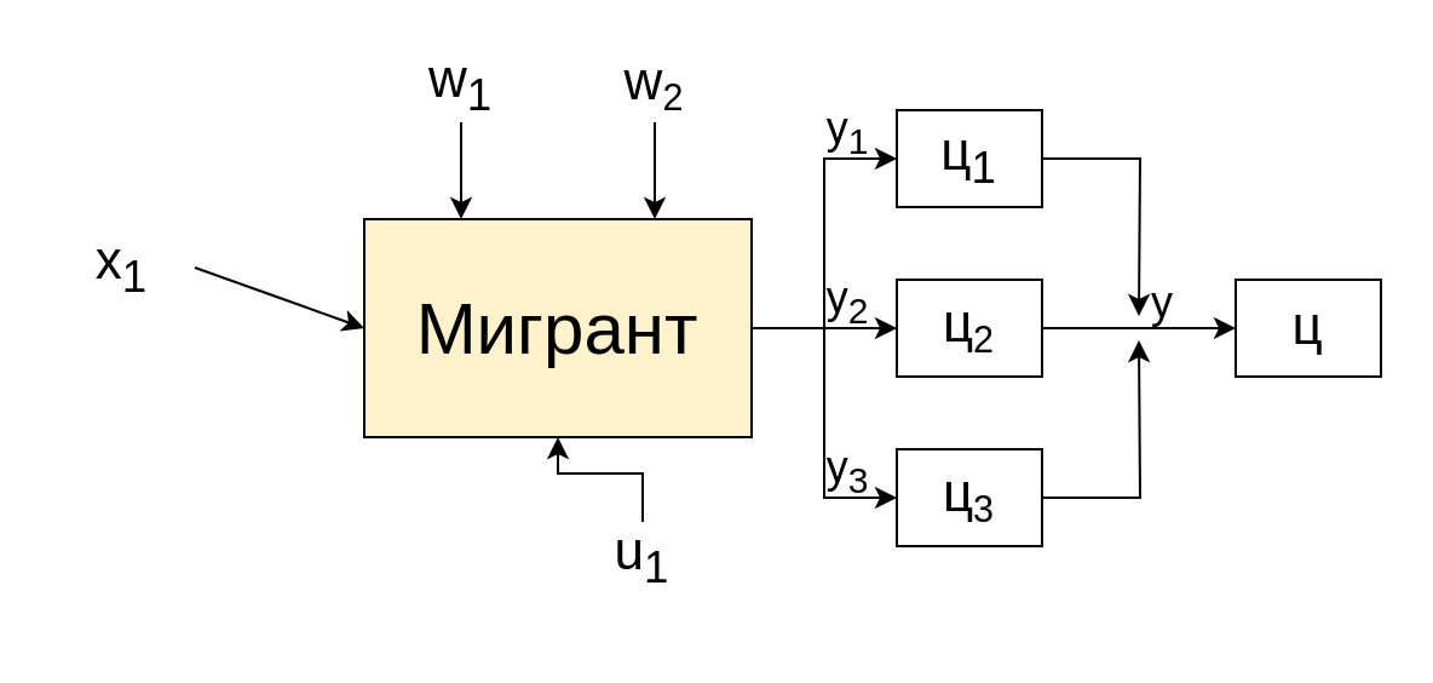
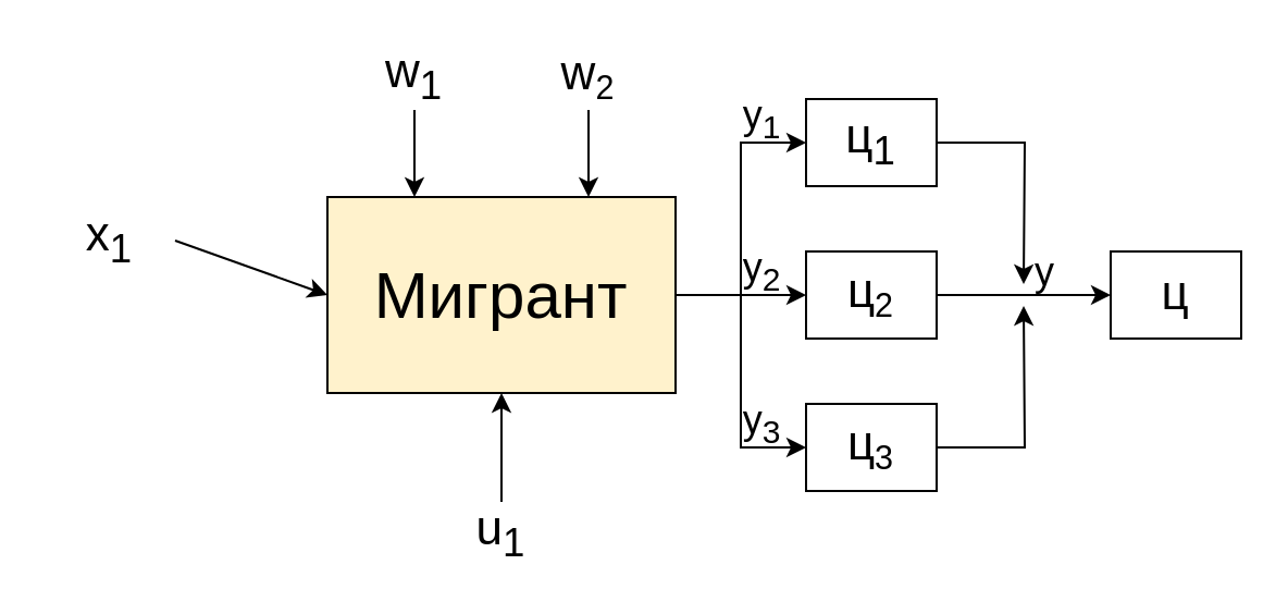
  <mxCell id="0" />
  <mxCell id="1" parent="0" />
  <mxCell id="2" style="edgeStyle=orthogonalEdgeStyle;rounded=0;orthogonalLoop=1;jettySize=auto;html=1;entryX=0;entryY=0.5;entryDx=0;entryDy=0;exitX=1;exitY=0.5;exitDx=0;exitDy=0;" edge="1" parent="1" source="3" target="12"><mxGeometry relative="1" as="geometry" /></mxCell>
  <mxCell id="3" value="&lt;font style=&quot;font-size: 30px;&quot;&gt;Мигрант&lt;/font&gt;" style="rounded=0;whiteSpace=wrap;html=1;fillColor=#fff2cc;" vertex="1" parent="1"><mxGeometry x="150" y="90" width="160" height="90" as="geometry" /></mxCell>
  <mxCell id="4" value="&lt;font style=&quot;font-size: 22px;&quot;&gt;x&lt;sub&gt;1&lt;/sub&gt;&lt;/font&gt;" style="text;html=1;align=center;verticalAlign=middle;whiteSpace=wrap;rounded=0;" vertex="1" parent="1"><mxGeometry x="20" y="95" width="60" height="30" as="geometry" /></mxCell>
  <mxCell id="5" value="" style="endArrow=classic;html=1;rounded=0;exitX=1;exitY=0.5;exitDx=0;exitDy=0;entryX=0;entryY=0.5;entryDx=0;entryDy=0;" edge="1" parent="1" source="4" target="3"><mxGeometry width="50" height="50" relative="1" as="geometry"><mxPoint x="270" y="390" as="sourcePoint" /><mxPoint x="320" y="340" as="targetPoint" /></mxGeometry></mxCell>
  <mxCell id="6" style="edgeStyle=orthogonalEdgeStyle;rounded=0;orthogonalLoop=1;jettySize=auto;html=1;entryX=0.25;entryY=0;entryDx=0;entryDy=0;" edge="1" parent="1" source="7" target="3"><mxGeometry relative="1" as="geometry"><mxPoint x="190" y="80" as="targetPoint" /></mxGeometry></mxCell>
  <mxCell id="7" value="&lt;font style=&quot;font-size: 22px;&quot;&gt;w&lt;sub&gt;1&lt;/sub&gt;&lt;/font&gt;" style="text;html=1;align=center;verticalAlign=middle;whiteSpace=wrap;rounded=0;" vertex="1" parent="1"><mxGeometry x="160" y="20" width="60" height="30" as="geometry" /></mxCell>
  <mxCell id="8" style="edgeStyle=orthogonalEdgeStyle;rounded=0;orthogonalLoop=1;jettySize=auto;html=1;entryX=0.75;entryY=0;entryDx=0;entryDy=0;" edge="1" parent="1" source="9" target="3"><mxGeometry relative="1" as="geometry" /></mxCell>
  <mxCell id="9" value="&lt;font style=&quot;font-size: 22px;&quot;&gt;w&lt;/font&gt;&lt;font style=&quot;font-size: 18.333px;&quot;&gt;&lt;sub&gt;2&lt;/sub&gt;&lt;/font&gt;" style="text;html=1;align=center;verticalAlign=middle;whiteSpace=wrap;rounded=0;" vertex="1" parent="1"><mxGeometry x="240" y="20" width="60" height="30" as="geometry" /></mxCell>
  <mxCell id="10" style="edgeStyle=orthogonalEdgeStyle;rounded=0;orthogonalLoop=1;jettySize=auto;html=1;entryX=0.5;entryY=1;entryDx=0;entryDy=0;" edge="1" parent="1" source="11" target="3"><mxGeometry relative="1" as="geometry" /></mxCell>
- <mxCell id="11" value="&lt;font style=&quot;&quot;&gt;&lt;span style=&quot;font-size: 22px;&quot;&gt;u&lt;sub&gt;1&lt;/sub&gt;&lt;/span&gt;&lt;/font&gt;" style="text;html=1;align=center;verticalAlign=middle;whiteSpace=wrap;rounded=0;" vertex="1" parent="1"><mxGeometry x="235" y="215" width="60" height="30" as="geometry" /></mxCell>
+ <mxCell id="11" value="&lt;font style=&quot;&quot;&gt;&lt;span style=&quot;font-size: 22px;&quot;&gt;u&lt;sub&gt;1&lt;/sub&gt;&lt;/span&gt;&lt;/font&gt;" style="text;html=1;align=center;verticalAlign=middle;whiteSpace=wrap;rounded=0;" vertex="1" parent="1"><mxGeometry x="200" y="230" width="60" height="30" as="geometry" /></mxCell>
  <mxCell id="12" value="&lt;font style=&quot;&quot;&gt;&lt;span style=&quot;font-size: 22px;&quot;&gt;y&lt;sub&gt;1&lt;/sub&gt;&lt;/span&gt;&lt;/font&gt;" style="text;html=1;align=center;verticalAlign=middle;whiteSpace=wrap;rounded=0;strokeWidth=2;" vertex="1" parent="1"><mxGeometry x="370" y="50" width="60" height="30" as="geometry" /></mxCell>
  <mxCell id="13" value="&lt;font style=&quot;&quot;&gt;&lt;span style=&quot;font-size: 22px;&quot;&gt;y&lt;/span&gt;&lt;span style=&quot;font-size: 18.333px;&quot;&gt;&lt;sub&gt;2&lt;/sub&gt;&lt;/span&gt;&lt;/font&gt;" style="text;html=1;align=center;verticalAlign=middle;whiteSpace=wrap;rounded=0;" vertex="1" parent="1"><mxGeometry x="370" y="120" width="60" height="30" as="geometry" /></mxCell>
  <mxCell id="14" value="&lt;font style=&quot;&quot;&gt;&lt;span style=&quot;font-size: 22px;&quot;&gt;y&lt;/span&gt;&lt;span style=&quot;font-size: 18.333px;&quot;&gt;&lt;sub&gt;3&lt;/sub&gt;&lt;/span&gt;&lt;/font&gt;" style="text;html=1;align=center;verticalAlign=middle;whiteSpace=wrap;rounded=0;" vertex="1" parent="1"><mxGeometry x="370" y="190" width="60" height="30" as="geometry" /></mxCell>
  <mxCell id="15" value="" style="endArrow=classic;html=1;rounded=0;exitX=1;exitY=0.5;exitDx=0;exitDy=0;entryX=0;entryY=0.5;entryDx=0;entryDy=0;" edge="1" parent="1" source="3" target="13"><mxGeometry width="50" height="50" relative="1" as="geometry"><mxPoint x="330" y="150" as="sourcePoint" /><mxPoint x="380" y="100" as="targetPoint" /></mxGeometry></mxCell>
  <mxCell id="16" value="" style="endArrow=classic;html=1;rounded=0;exitX=1;exitY=0.5;exitDx=0;exitDy=0;entryX=0;entryY=0.5;entryDx=0;entryDy=0;" edge="1" parent="1"><mxGeometry width="50" height="50" relative="1" as="geometry"><mxPoint x="310" y="135" as="sourcePoint" /><mxPoint x="370" y="205" as="targetPoint" /><Array as="points"><mxPoint x="330" y="135" /><mxPoint x="340" y="135" /><mxPoint x="340" y="140" /><mxPoint x="340" y="170" /><mxPoint x="340" y="205" /></Array></mxGeometry></mxCell>
  <mxCell id="17" style="edgeStyle=orthogonalEdgeStyle;rounded=0;orthogonalLoop=1;jettySize=auto;html=1;" edge="1" parent="1" source="18"><mxGeometry relative="1" as="geometry"><mxPoint x="470" y="130" as="targetPoint" /></mxGeometry></mxCell>
  <mxCell id="18" value="&lt;font style=&quot;font-size: 22px;&quot;&gt;ц&lt;sub&gt;1&lt;/sub&gt;&lt;/font&gt;" style="rounded=0;whiteSpace=wrap;html=1;" vertex="1" parent="1"><mxGeometry x="370" y="45" width="60" height="40" as="geometry" /></mxCell>
  <mxCell id="19" value="&lt;font style=&quot;font-size: 18px;&quot;&gt;&lt;span style=&quot;&quot;&gt;y&lt;sub&gt;1&lt;/sub&gt;&lt;/span&gt;&lt;/font&gt;" style="text;html=1;align=center;verticalAlign=middle;whiteSpace=wrap;rounded=0;strokeWidth=2;" vertex="1" parent="1"><mxGeometry x="320" y="40" width="60" height="30" as="geometry" /></mxCell>
  <mxCell id="20" value="&lt;font style=&quot;font-size: 18px;&quot;&gt;&lt;span style=&quot;&quot;&gt;y&lt;/span&gt;&lt;span style=&quot;&quot;&gt;&lt;sub&gt;2&lt;/sub&gt;&lt;/span&gt;&lt;/font&gt;" style="text;html=1;align=center;verticalAlign=middle;whiteSpace=wrap;rounded=0;" vertex="1" parent="1"><mxGeometry x="320" y="110" width="60" height="30" as="geometry" /></mxCell>
  <mxCell id="21" value="&lt;font style=&quot;font-size: 18px;&quot;&gt;&lt;span style=&quot;&quot;&gt;y&lt;/span&gt;&lt;span style=&quot;&quot;&gt;&lt;sub&gt;3&lt;/sub&gt;&lt;/span&gt;&lt;/font&gt;" style="text;html=1;align=center;verticalAlign=middle;whiteSpace=wrap;rounded=0;" vertex="1" parent="1"><mxGeometry x="320" y="180" width="60" height="30" as="geometry" /></mxCell>
  <mxCell id="22" style="edgeStyle=orthogonalEdgeStyle;rounded=0;orthogonalLoop=1;jettySize=auto;html=1;" edge="1" parent="1" source="23"><mxGeometry relative="1" as="geometry"><mxPoint x="510" y="135" as="targetPoint" /></mxGeometry></mxCell>
  <mxCell id="23" value="&lt;font style=&quot;font-size: 22px;&quot;&gt;ц&lt;/font&gt;&lt;font style=&quot;font-size: 18.333px;&quot;&gt;&lt;sub&gt;2&lt;/sub&gt;&lt;/font&gt;" style="rounded=0;whiteSpace=wrap;html=1;" vertex="1" parent="1"><mxGeometry x="370" y="115" width="60" height="40" as="geometry" /></mxCell>
  <mxCell id="24" style="edgeStyle=orthogonalEdgeStyle;rounded=0;orthogonalLoop=1;jettySize=auto;html=1;" edge="1" parent="1" source="25"><mxGeometry relative="1" as="geometry"><mxPoint x="470" y="140" as="targetPoint" /></mxGeometry></mxCell>
  <mxCell id="25" value="&lt;font style=&quot;font-size: 22px;&quot;&gt;ц&lt;/font&gt;&lt;font style=&quot;font-size: 18.333px;&quot;&gt;&lt;sub&gt;3&lt;/sub&gt;&lt;/font&gt;" style="rounded=0;whiteSpace=wrap;html=1;" vertex="1" parent="1"><mxGeometry x="370" y="185" width="60" height="40" as="geometry" /></mxCell>
  <mxCell id="26" value="&lt;font style=&quot;font-size: 18px;&quot;&gt;&lt;span style=&quot;&quot;&gt;y&lt;/span&gt;&lt;/font&gt;" style="text;html=1;align=center;verticalAlign=middle;whiteSpace=wrap;rounded=0;" vertex="1" parent="1"><mxGeometry x="450" y="110" width="60" height="30" as="geometry" /></mxCell>
  <mxCell id="27" value="&lt;font style=&quot;font-size: 22px;&quot;&gt;ц&lt;/font&gt;" style="rounded=0;whiteSpace=wrap;html=1;" vertex="1" parent="1"><mxGeometry x="510" y="115" width="60" height="40" as="geometry" /></mxCell>
